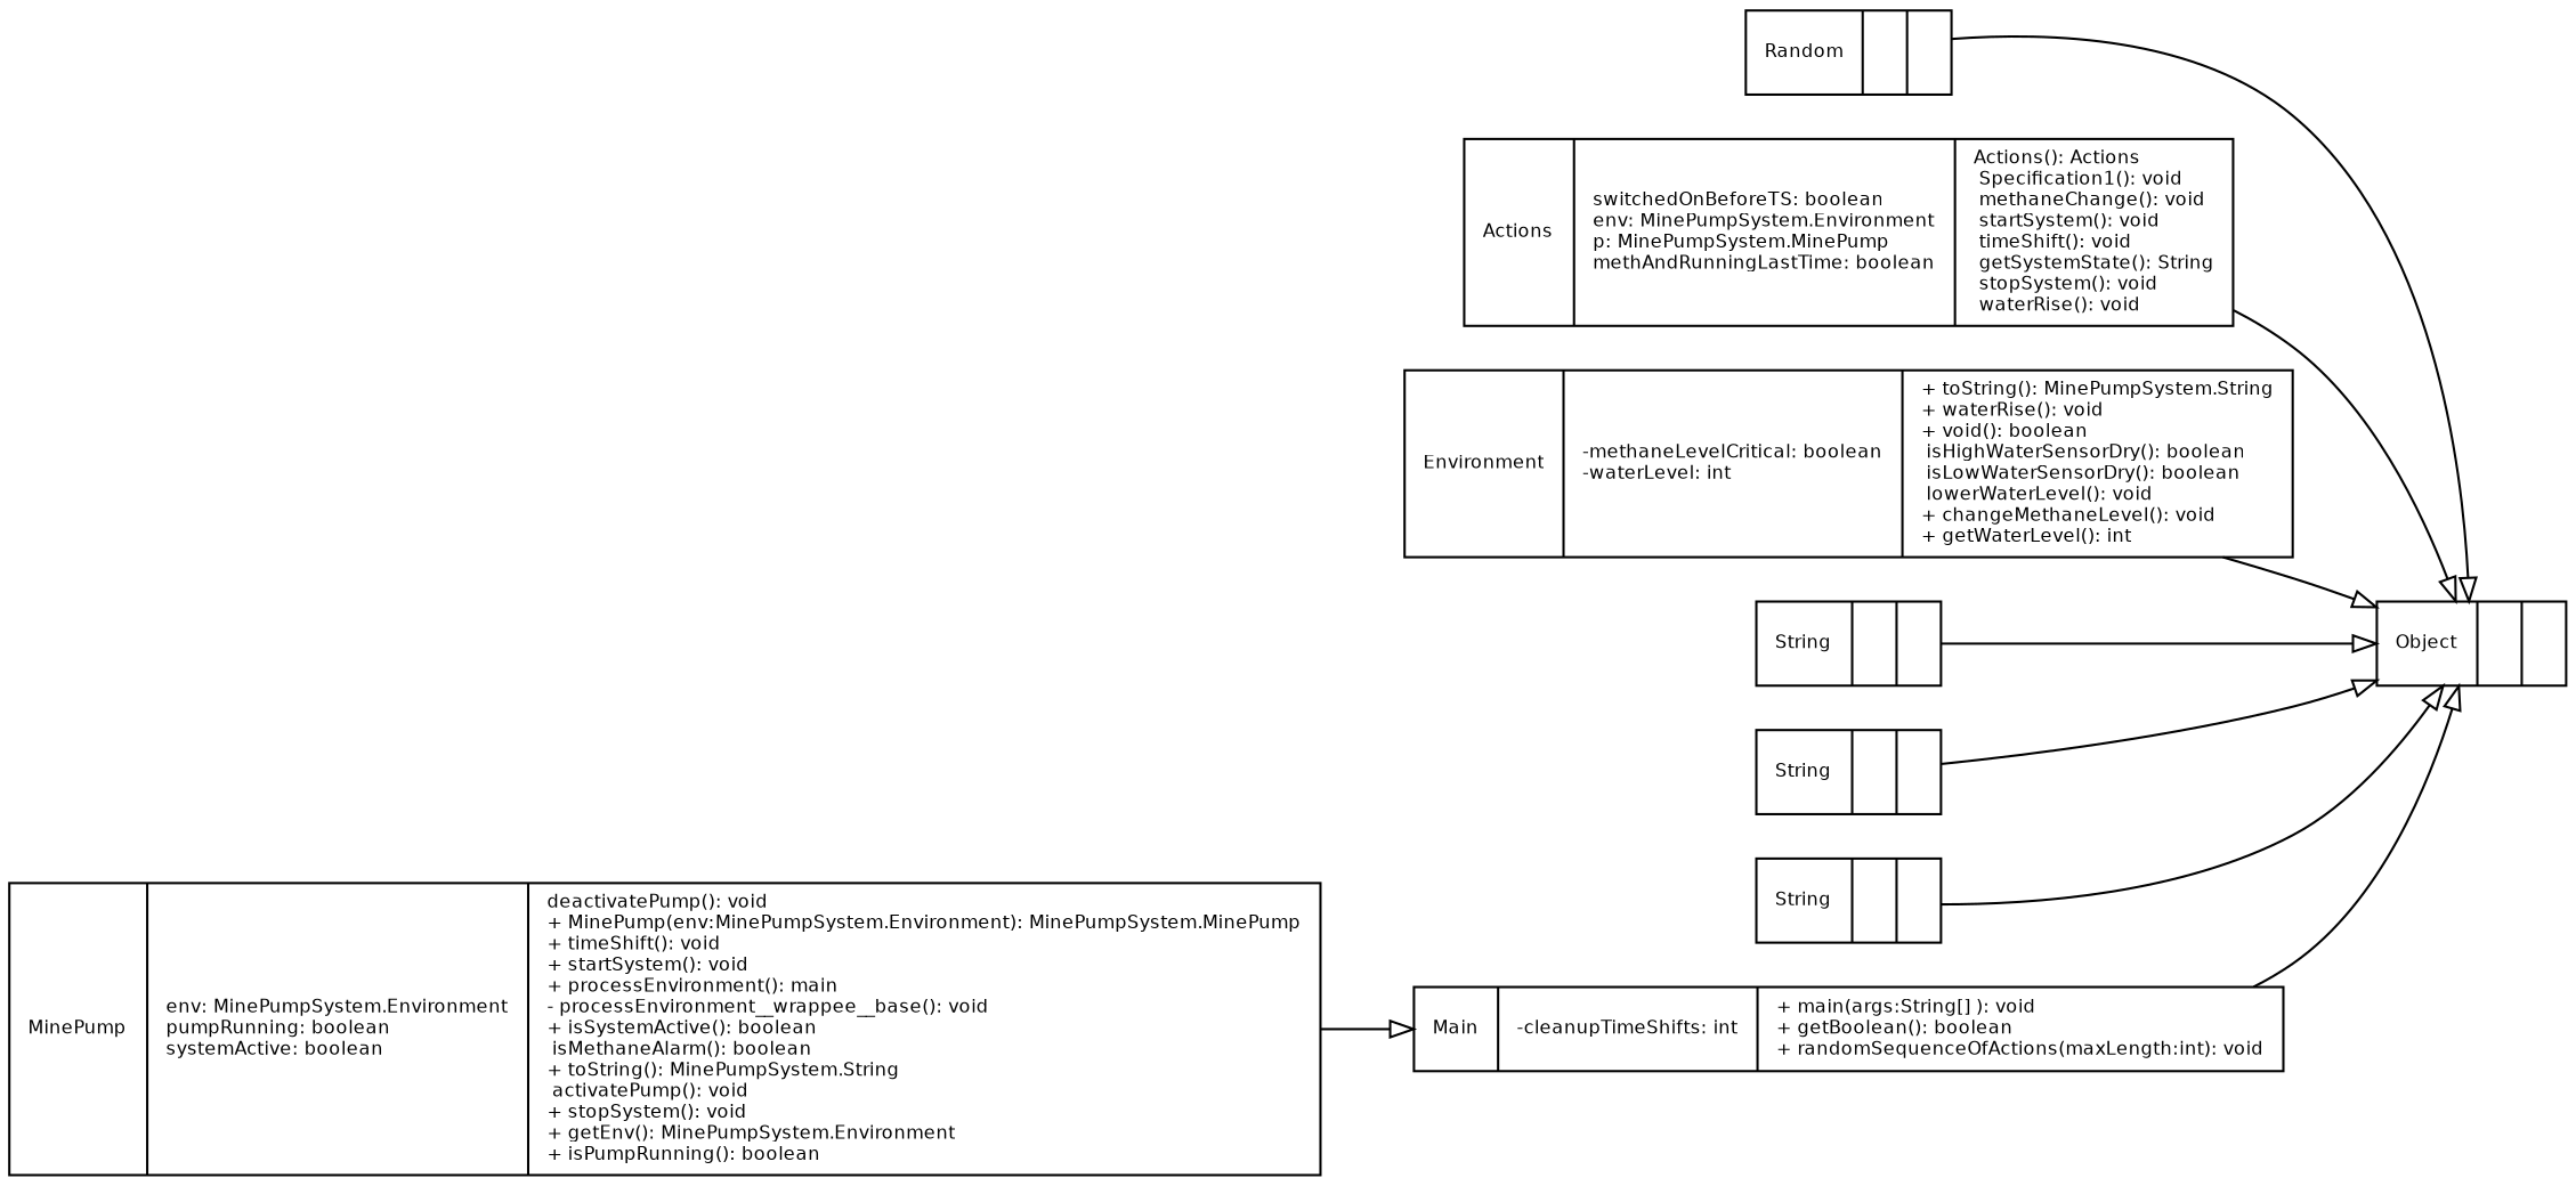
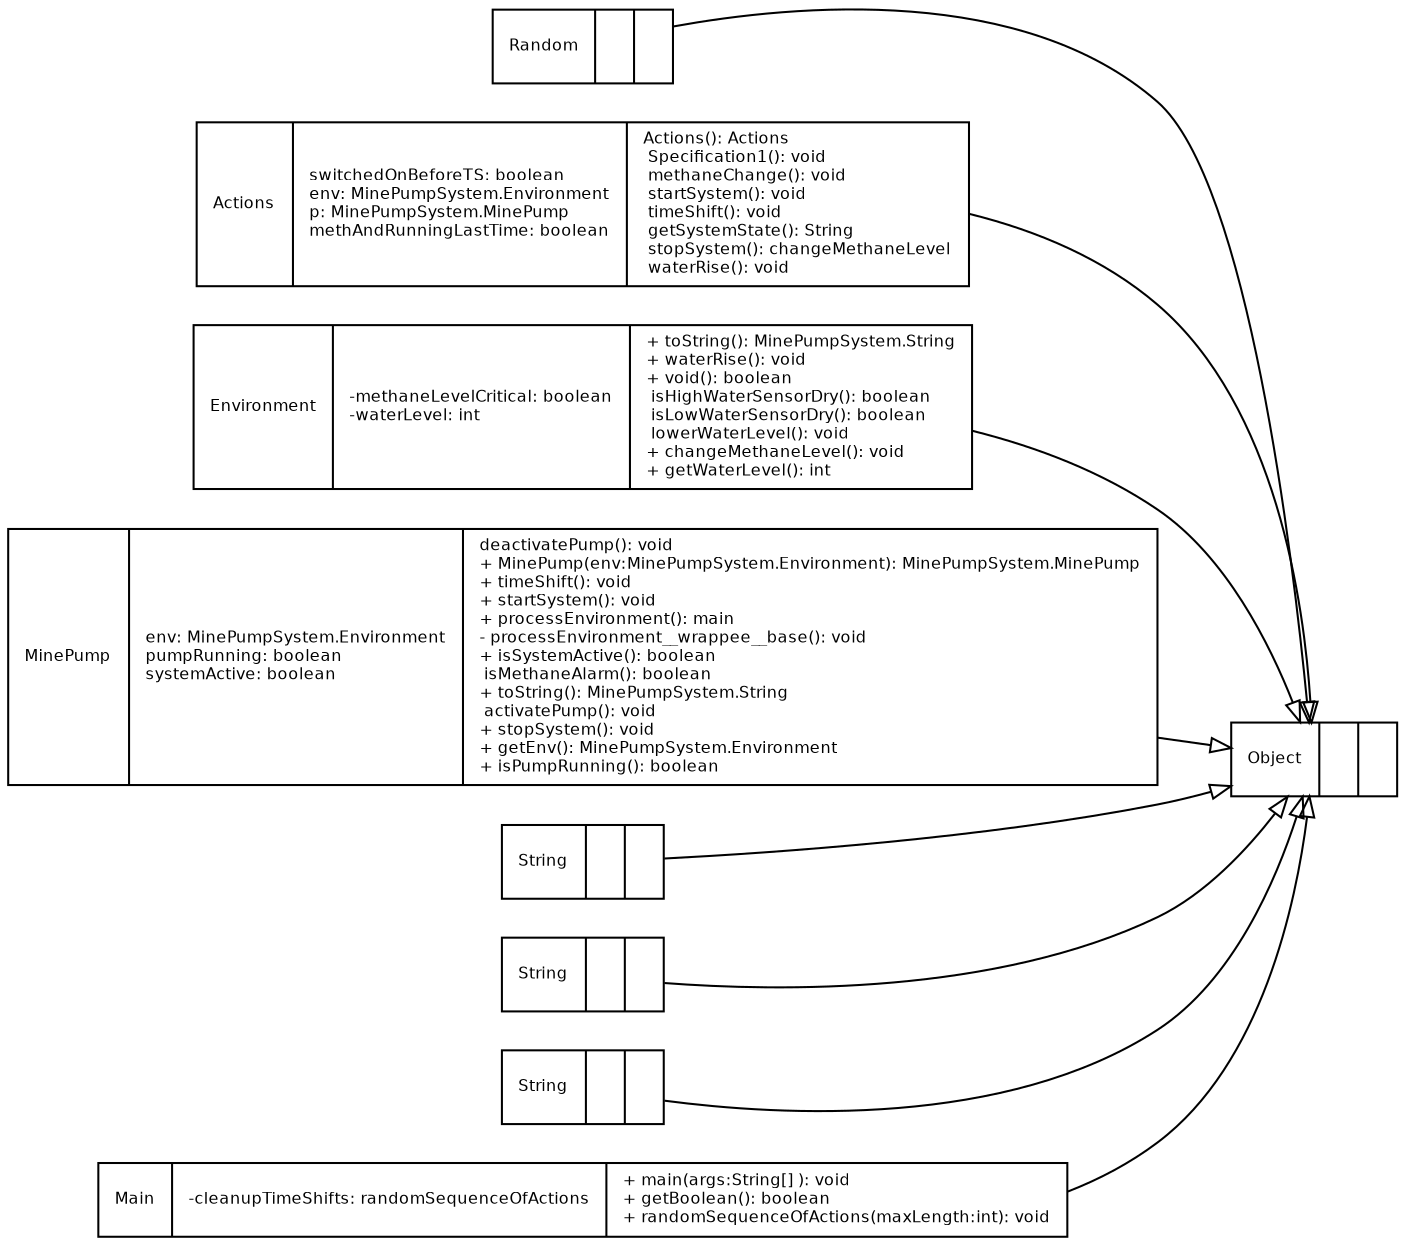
  digraph {
    fontname="Bitstream Vera Sans"
    fontsize=8
    rankdir=LR
    node [fontname="Bitstream Vera Sans" fontsize=8 shape=record]
    edge [arrowhead=empty arrowtail=none fontname="Bitstream Vera Sans" fontsize=8 style=solid]
    n1 [label="{Random||}"]
    n2 [label="{Object||}"]
-   n3 [label="{Actions|switchedOnBeforeTS: boolean\lenv: MinePumpSystem.Environment\lp: MinePumpSystem.MinePump\lmethAndRunningLastTime: boolean\l| Actions(): Actions\l Specification1(): void\l methaneChange(): void\l startSystem(): void\l timeShift(): void\l getSystemState(): String\l stopSystem(): void\l waterRise(): void\l}"]
+   n3 [label="{Actions|switchedOnBeforeTS: boolean\lenv: MinePumpSystem.Environment\lp: MinePumpSystem.MinePump\lmethAndRunningLastTime: boolean\l| Actions(): Actions\l Specification1(): void\l methaneChange(): void\l startSystem(): void\l timeShift(): void\l getSystemState(): String\l stopSystem(): changeMethaneLevel\l waterRise(): void\l}"]
    n4 [label="{Environment|-methaneLevelCritical: boolean\l-waterLevel: int\l|+ toString(): MinePumpSystem.String\l+ waterRise(): void\l+ void(): boolean\l isHighWaterSensorDry(): boolean\l isLowWaterSensorDry(): boolean\l lowerWaterLevel(): void\l+ changeMethaneLevel(): void\l+ getWaterLevel(): int\l}"]
    n5 [label="{MinePump|env: MinePumpSystem.Environment\lpumpRunning: boolean\lsystemActive: boolean\l| deactivatePump(): void\l+ MinePump(env:MinePumpSystem.Environment): MinePumpSystem.MinePump\l+ timeShift(): void\l+ startSystem(): void\l+ processEnvironment(): main\l- processEnvironment__wrappee__base(): void\l+ isSystemActive(): boolean\l isMethaneAlarm(): boolean\l+ toString(): MinePumpSystem.String\l activatePump(): void\l+ stopSystem(): void\l+ getEnv(): MinePumpSystem.Environment\l+ isPumpRunning(): boolean\l}"]
    n6 [label="{String||}"]
    n7 [label="{String||}"]
    n8 [label="{String||}"]
-   n9 [label="{Main|-cleanupTimeShifts: int\l|+ main(args:String[] ): void\l+ getBoolean(): boolean\l+ randomSequenceOfActions(maxLength:int): void\l}"]
+   n9 [label="{Main|-cleanupTimeShifts: randomSequenceOfActions\l|+ main(args:String[] ): void\l+ getBoolean(): boolean\l+ randomSequenceOfActions(maxLength:int): void\l}"]
    n1 -> n2
    n3 -> n2
    n4 -> n2
-   n5 -> n9
+   n5 -> n2
    n6 -> n2
    n7 -> n2
    n8 -> n2
    n9 -> n2
  }
